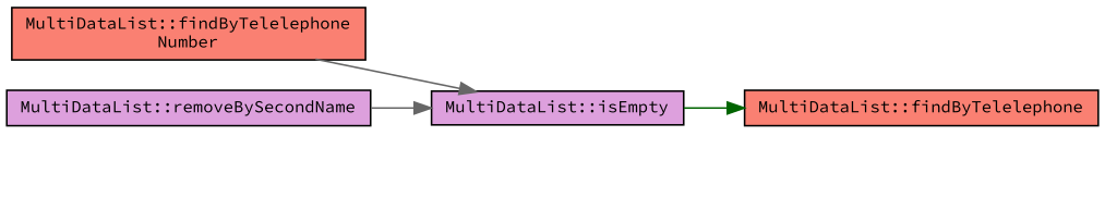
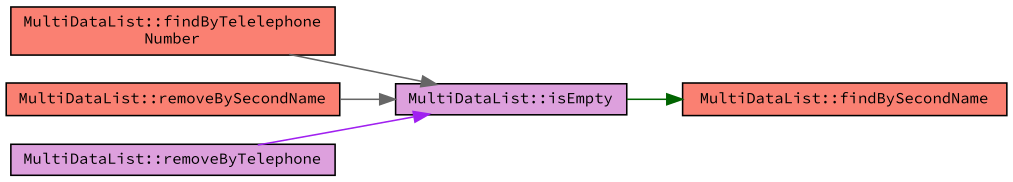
  digraph {
    fontname="Source Code Pro"
    rankdir=RL
    node [color=black fillcolor=salmon fontname="Source Code Pro" fontsize=10 shape=record style=filled]
    edge [color=gray40 dir=back fontname="Source Code Pro" fontsize=10 labelfontname=Helvetica labelfontsize=10 style=solid]
    n1 [fillcolor=plum fontcolor=black height=0.2 label="MultiDataList::isEmpty" width=0.4]
    n2 [height=0.2 label="MultiDataList::findByTelelephone\lNumber" width=0.4]
-   n3 [fillcolor=plum height=0.2 label="MultiDataList::removeBySecondName" width=0.4]
-   n5 [height=0.2 label="MultiDataList::findByTelelephone" width=0.4]
+   n3 [height=0.2 label="MultiDataList::removeBySecondName" width=0.4]
+   n4 [fillcolor=plum height=0.2 label="MultiDataList::removeByTelephone" width=0.4]
+   n5 [height=0.2 label="MultiDataList::findBySecondName" width=0.4]
    n1 -> n2
    n1 -> n3
+   n1 -> n4 [color=purple]
    n5 -> n1 [color=darkgreen]
  }
